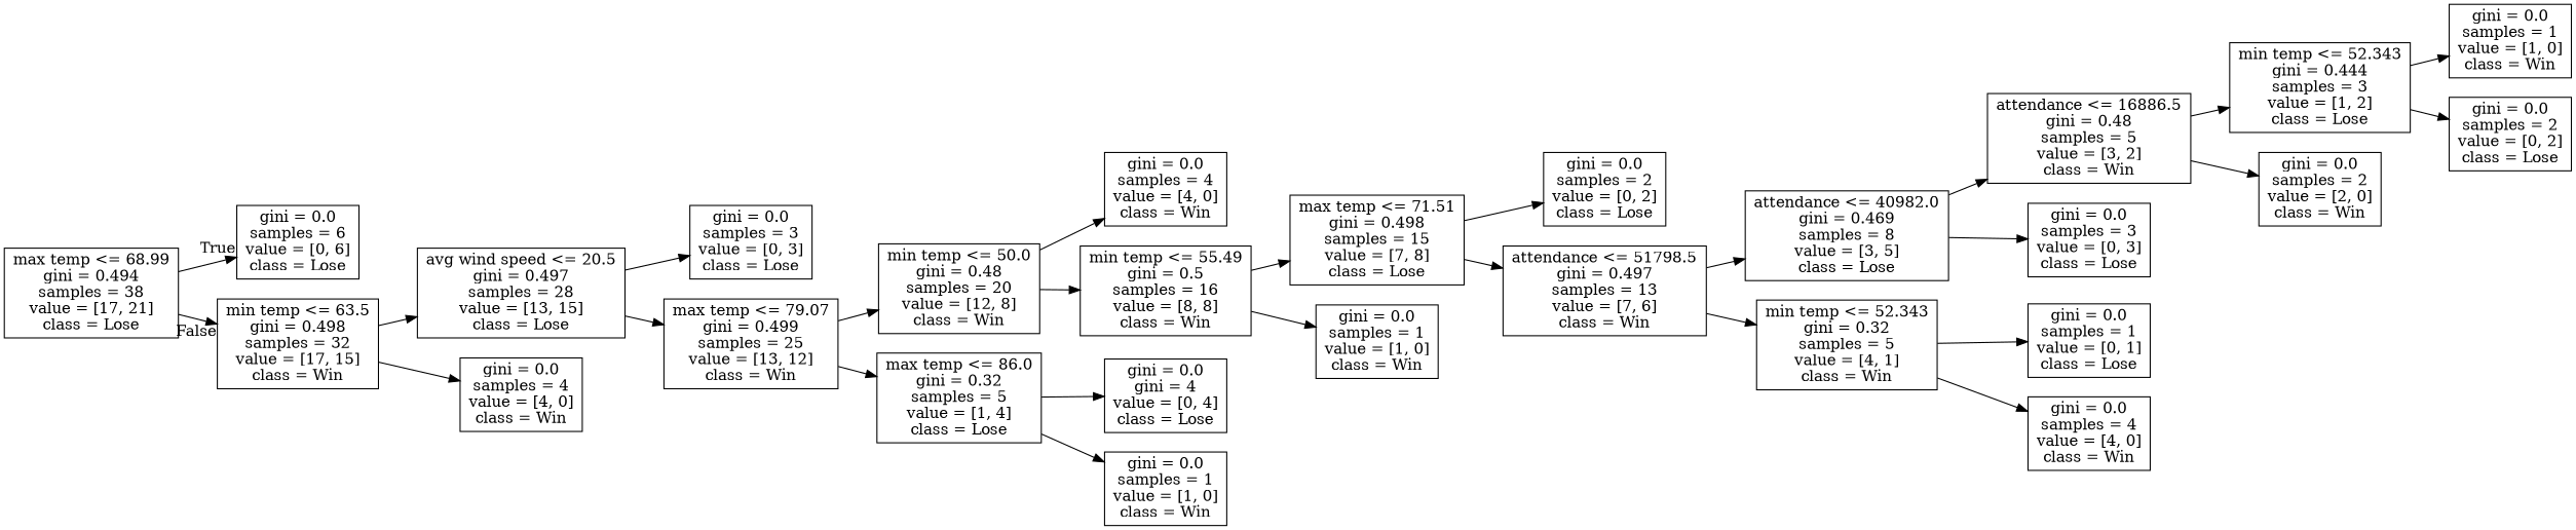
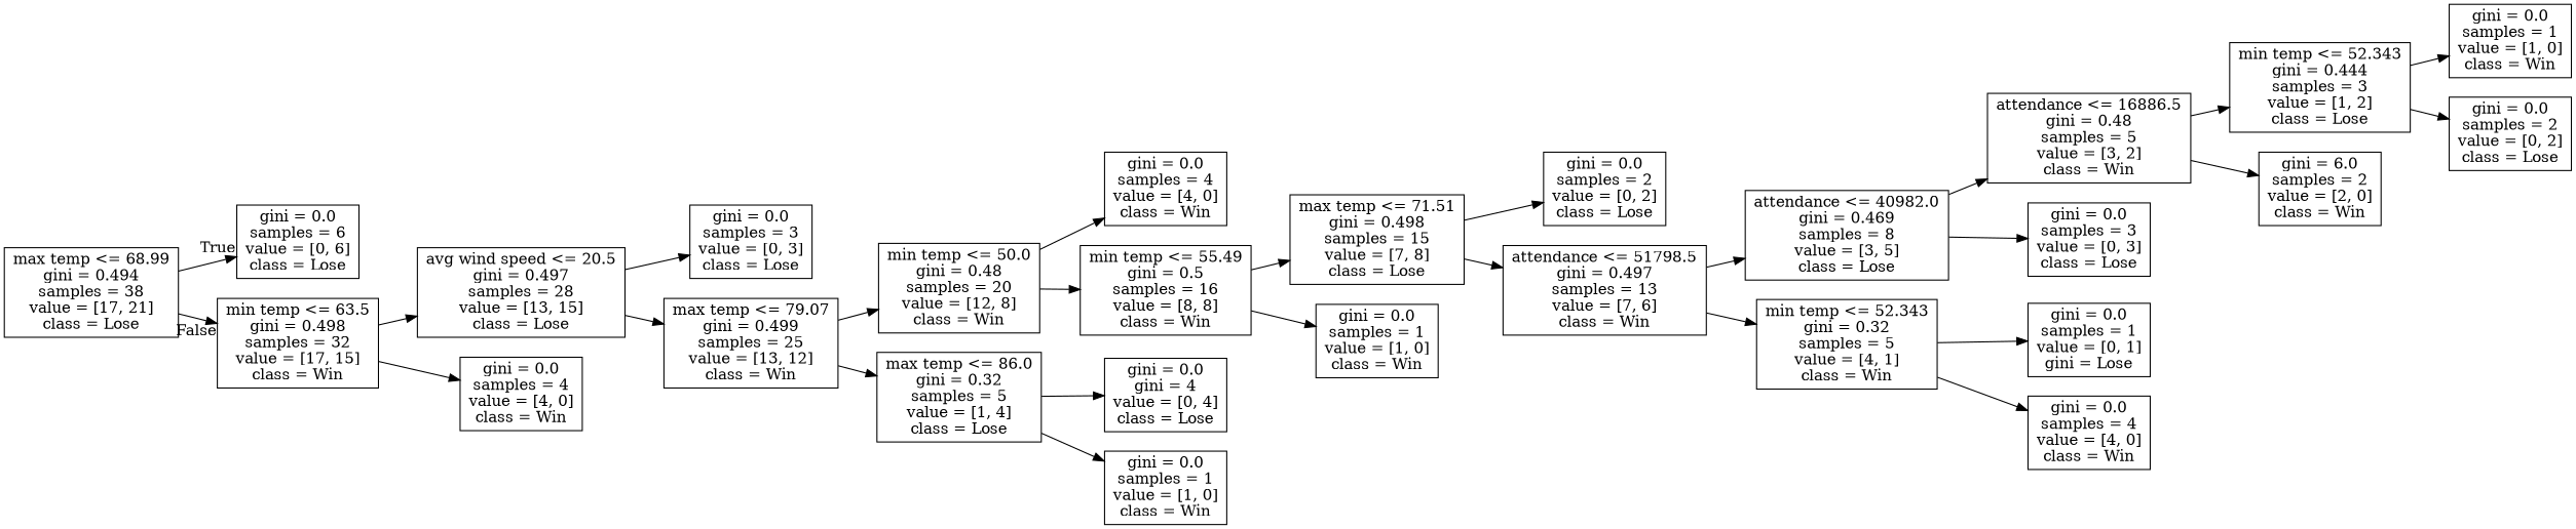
  digraph {
    rankdir=LR
    node [shape=box]
    n1 [label="max temp <= 68.99\ngini = 0.494\nsamples = 38\nvalue = [17, 21]\nclass = Lose"]
    n2 [label="gini = 0.0\nsamples = 6\nvalue = [0, 6]\nclass = Lose"]
    n3 [label="min temp <= 63.5\ngini = 0.498\nsamples = 32\nvalue = [17, 15]\nclass = Win"]
    n4 [label="avg wind speed <= 20.5\ngini = 0.497\nsamples = 28\nvalue = [13, 15]\nclass = Lose"]
    n5 [label="gini = 0.0\nsamples = 4\nvalue = [4, 0]\nclass = Win"]
    n6 [label="gini = 0.0\nsamples = 3\nvalue = [0, 3]\nclass = Lose"]
    n7 [label="max temp <= 79.07\ngini = 0.499\nsamples = 25\nvalue = [13, 12]\nclass = Win"]
    n8 [label="min temp <= 50.0\ngini = 0.48\nsamples = 20\nvalue = [12, 8]\nclass = Win"]
    n9 [label="max temp <= 86.0\ngini = 0.32\nsamples = 5\nvalue = [1, 4]\nclass = Lose"]
    n10 [label="gini = 0.0\nsamples = 4\nvalue = [4, 0]\nclass = Win"]
    n11 [label="min temp <= 55.49\ngini = 0.5\nsamples = 16\nvalue = [8, 8]\nclass = Win"]
    n12 [label="gini = 0.0\ngini = 4\nvalue = [0, 4]\nclass = Lose"]
    n13 [label="gini = 0.0\nsamples = 1\nvalue = [1, 0]\nclass = Win"]
    n14 [label="max temp <= 71.51\ngini = 0.498\nsamples = 15\nvalue = [7, 8]\nclass = Lose"]
    n15 [label="gini = 0.0\nsamples = 1\nvalue = [1, 0]\nclass = Win"]
    n16 [label="gini = 0.0\nsamples = 2\nvalue = [0, 2]\nclass = Lose"]
    n17 [label="attendance <= 51798.5\ngini = 0.497\nsamples = 13\nvalue = [7, 6]\nclass = Win"]
    n18 [label="attendance <= 40982.0\ngini = 0.469\nsamples = 8\nvalue = [3, 5]\nclass = Lose"]
    n19 [label="min temp <= 52.343\ngini = 0.32\nsamples = 5\nvalue = [4, 1]\nclass = Win"]
    n20 [label="attendance <= 16886.5\ngini = 0.48\nsamples = 5\nvalue = [3, 2]\nclass = Win"]
    n21 [label="gini = 0.0\nsamples = 3\nvalue = [0, 3]\nclass = Lose"]
-   n22 [label="gini = 0.0\nsamples = 1\nvalue = [0, 1]\nclass = Lose"]
+   n22 [label="gini = 0.0\nsamples = 1\nvalue = [0, 1]\ngini = Lose"]
    n23 [label="gini = 0.0\nsamples = 4\nvalue = [4, 0]\nclass = Win"]
    n24 [label="min temp <= 52.343\ngini = 0.444\nsamples = 3\nvalue = [1, 2]\nclass = Lose"]
-   n25 [label="gini = 0.0\nsamples = 2\nvalue = [2, 0]\nclass = Win"]
+   n25 [label="gini = 6.0\nsamples = 2\nvalue = [2, 0]\nclass = Win"]
    n26 [label="gini = 0.0\nsamples = 1\nvalue = [1, 0]\nclass = Win"]
    n27 [label="gini = 0.0\nsamples = 2\nvalue = [0, 2]\nclass = Lose"]
    n1 -> n2 [headlabel=True labelangle=45 labeldistance=2.5]
    n1 -> n3 [headlabel=False labelangle=-45 labeldistance=2.5]
    n3 -> n4
    n3 -> n5
    n4 -> n6
    n4 -> n7
    n7 -> n8
    n7 -> n9
    n8 -> n10
    n8 -> n11
    n9 -> n12
    n9 -> n13
    n11 -> n14
    n11 -> n15
    n14 -> n16
    n14 -> n17
    n17 -> n18
    n17 -> n19
    n18 -> n20
    n18 -> n21
    n19 -> n22
    n19 -> n23
    n20 -> n24
    n20 -> n25
    n24 -> n26
    n24 -> n27
  }
